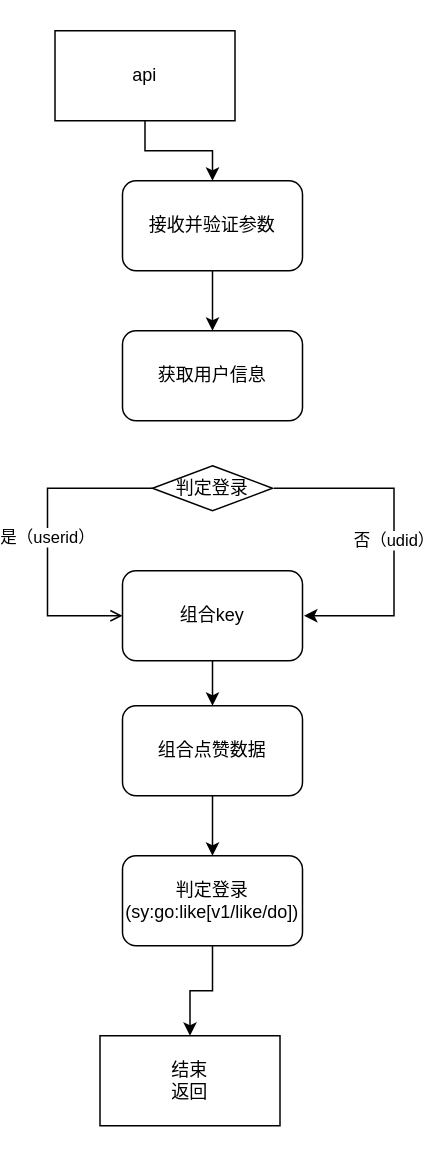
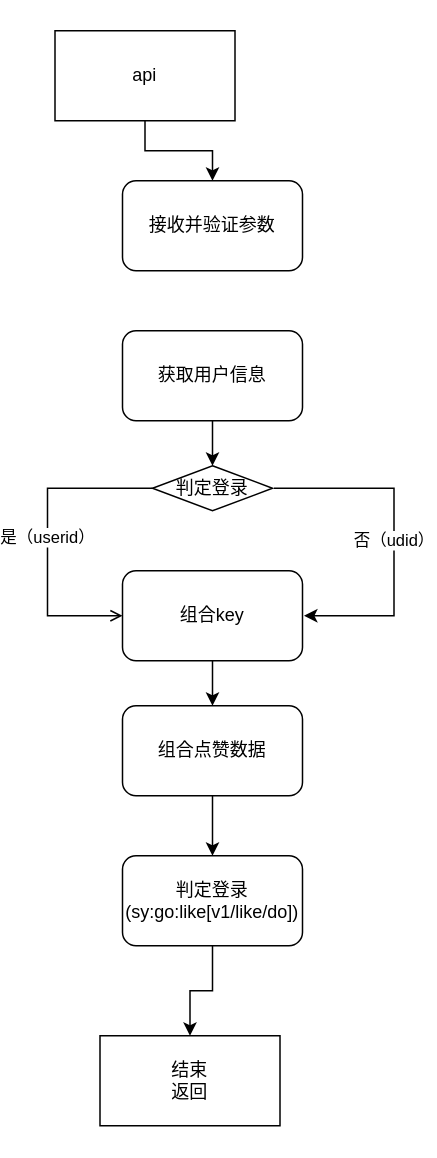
  <mxCell id="0" />
  <mxCell id="1" parent="0" />
  <mxCell id="2" style="edgeStyle=orthogonalEdgeStyle;rounded=0;orthogonalLoop=1;jettySize=auto;html=1;entryX=0.5;entryY=0;entryDx=0;entryDy=0;" edge="1" parent="1" source="3" target="5"><mxGeometry relative="1" as="geometry" /></mxCell>
  <mxCell id="3" value="api" style="rounded=0;whiteSpace=wrap;html=1;" vertex="1" parent="1"><mxGeometry x="25" y="20" width="120" height="60" as="geometry" /></mxCell>
- <mxCell id="4" style="edgeStyle=orthogonalEdgeStyle;rounded=0;orthogonalLoop=1;jettySize=auto;html=1;entryX=0.5;entryY=0;entryDx=0;entryDy=0;" edge="1" parent="1" source="5" target="7"><mxGeometry relative="1" as="geometry" /></mxCell>
  <mxCell id="5" value="接收并验证参数" style="rounded=1;whiteSpace=wrap;html=1;" vertex="1" parent="1"><mxGeometry x="70" y="120" width="120" height="60" as="geometry" /></mxCell>
+ <mxCell id="6" style="edgeStyle=orthogonalEdgeStyle;rounded=0;orthogonalLoop=1;jettySize=auto;html=1;entryX=0.5;entryY=0;entryDx=0;entryDy=0;" edge="1" parent="1" source="7" target="12"><mxGeometry relative="1" as="geometry" /></mxCell>
  <mxCell id="7" value="获取用户信息" style="rounded=1;whiteSpace=wrap;html=1;" vertex="1" parent="1"><mxGeometry x="70" y="220" width="120" height="60" as="geometry" /></mxCell>
  <mxCell id="8" style="edgeStyle=orthogonalEdgeStyle;rounded=0;orthogonalLoop=1;jettySize=auto;html=1;entryX=0.5;entryY=0;entryDx=0;entryDy=0;" edge="1" parent="1" source="9" target="14"><mxGeometry relative="1" as="geometry" /></mxCell>
  <mxCell id="9" value="组合key" style="rounded=1;whiteSpace=wrap;html=1;" vertex="1" parent="1"><mxGeometry x="70" y="380" width="120" height="60" as="geometry" /></mxCell>
  <mxCell id="10" value="否（udid）" style="edgeStyle=orthogonalEdgeStyle;rounded=0;orthogonalLoop=1;jettySize=auto;html=1;entryX=1;entryY=0.5;entryDx=0;entryDy=0;" edge="1" parent="1"><mxGeometry x="0.022" relative="1" as="geometry"><mxPoint x="191" y="410" as="targetPoint" /><mxPoint x="171" y="325" as="sourcePoint" /><Array as="points"><mxPoint x="251" y="325" /><mxPoint x="251" y="410" /></Array><mxPoint as="offset" /></mxGeometry></mxCell>
  <mxCell id="11" value="是（userid）" style="edgeStyle=orthogonalEdgeStyle;rounded=0;orthogonalLoop=1;jettySize=auto;html=1;entryX=0;entryY=0.5;entryDx=0;entryDy=0;endArrow=open;" edge="1" parent="1" source="12" target="9"><mxGeometry relative="1" as="geometry"><mxPoint x="10" y="410" as="targetPoint" /><Array as="points"><mxPoint x="20" y="325" /><mxPoint x="20" y="410" /></Array></mxGeometry></mxCell>
  <mxCell id="12" value="判定登录" style="rhombus;whiteSpace=wrap;html=1;" vertex="1" parent="1"><mxGeometry x="90" y="310" width="80" height="30" as="geometry" /></mxCell>
  <mxCell id="13" style="edgeStyle=orthogonalEdgeStyle;rounded=0;orthogonalLoop=1;jettySize=auto;html=1;entryX=0.5;entryY=0;entryDx=0;entryDy=0;" edge="1" parent="1" source="14" target="16"><mxGeometry relative="1" as="geometry" /></mxCell>
  <mxCell id="14" value="组合点赞数据" style="rounded=1;whiteSpace=wrap;html=1;" vertex="1" parent="1"><mxGeometry x="70" y="470" width="120" height="60" as="geometry" /></mxCell>
  <mxCell id="15" style="edgeStyle=orthogonalEdgeStyle;rounded=0;orthogonalLoop=1;jettySize=auto;html=1;entryX=0.5;entryY=0;entryDx=0;entryDy=0;" edge="1" parent="1" source="16" target="17"><mxGeometry relative="1" as="geometry"><mxPoint x="130" y="670" as="targetPoint" /></mxGeometry></mxCell>
  <mxCell id="16" value="判定登录(sy:go:like[v1/like/do])" style="rounded=1;whiteSpace=wrap;html=1;" vertex="1" parent="1"><mxGeometry x="70" y="570" width="120" height="60" as="geometry" /></mxCell>
  <mxCell id="17" value="结束&lt;br&gt;返回" style="rounded=0;whiteSpace=wrap;html=1;" vertex="1" parent="1"><mxGeometry x="55" y="690" width="120" height="60" as="geometry" /></mxCell>
